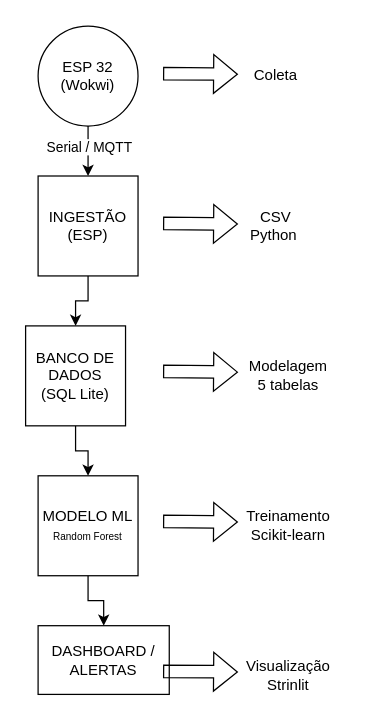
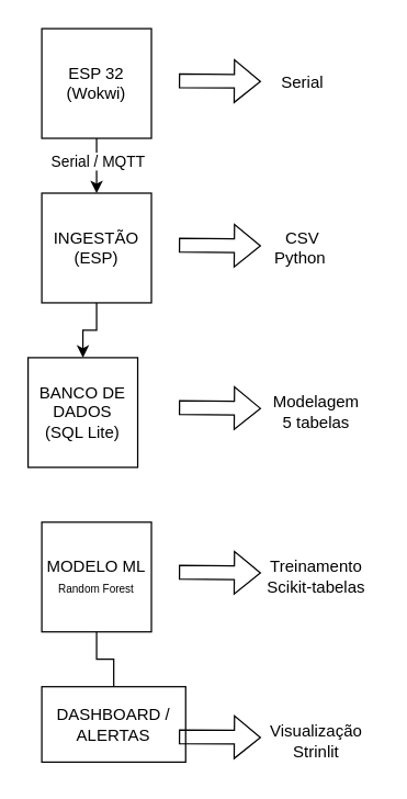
  <mxCell id="0" />
  <mxCell id="1" parent="0" />
  <mxCell id="2" value="" style="edgeStyle=orthogonalEdgeStyle;rounded=0;orthogonalLoop=1;jettySize=auto;html=1;" edge="1" parent="1" source="4" target="6"><mxGeometry relative="1" as="geometry" /></mxCell>
  <mxCell id="3" value="Serial / MQTT" style="edgeLabel;html=1;align=center;verticalAlign=middle;resizable=0;points=[];" vertex="1" connectable="0" parent="2"><mxGeometry x="-0.205" relative="1" as="geometry"><mxPoint as="offset" /></mxGeometry></mxCell>
- <mxCell id="4" value="ESP 32&lt;div&gt;(Wokwi)&lt;/div&gt;" style="ellipse;whiteSpace=wrap;html=1;aspect=fixed;" vertex="1" parent="1"><mxGeometry x="30" y="20" width="80" height="80" as="geometry" /></mxCell>
+ <mxCell id="4" value="ESP 32&lt;div&gt;(Wokwi)&lt;/div&gt;" style="whiteSpace=wrap;html=1;aspect=fixed;" vertex="1" parent="1"><mxGeometry x="30" y="20" width="80" height="80" as="geometry" /></mxCell>
  <mxCell id="5" value="" style="edgeStyle=orthogonalEdgeStyle;rounded=0;orthogonalLoop=1;jettySize=auto;html=1;" edge="1" parent="1" source="6" target="8"><mxGeometry relative="1" as="geometry" /></mxCell>
  <mxCell id="6" value="INGESTÃO&lt;div&gt;(ESP)&lt;/div&gt;" style="whiteSpace=wrap;html=1;aspect=fixed;" vertex="1" parent="1"><mxGeometry x="30" y="140" width="80" height="80" as="geometry" /></mxCell>
- <mxCell id="7" value="" style="edgeStyle=orthogonalEdgeStyle;rounded=0;orthogonalLoop=1;jettySize=auto;html=1;" edge="1" parent="1" source="8" target="14"><mxGeometry relative="1" as="geometry" /></mxCell>
  <mxCell id="8" value="BANCO DE DADOS&lt;div&gt;(SQL Lite)&lt;/div&gt;" style="whiteSpace=wrap;html=1;aspect=fixed;" vertex="1" parent="1"><mxGeometry x="20" y="260" width="80" height="80" as="geometry" /></mxCell>
  <mxCell id="9" value="" style="shape=flexArrow;endArrow=classic;html=1;rounded=0;" edge="1" parent="1"><mxGeometry width="50" height="50" relative="1" as="geometry"><mxPoint x="130" y="58" as="sourcePoint" /><mxPoint x="190" y="58.5" as="targetPoint" /></mxGeometry></mxCell>
- <mxCell id="10" value="Coleta" style="text;html=1;align=center;verticalAlign=middle;resizable=0;points=[];autosize=1;strokeColor=none;fillColor=none;" vertex="1" parent="1"><mxGeometry x="190" y="45" width="60" height="30" as="geometry" /></mxCell>
+ <mxCell id="10" value="Serial" style="text;html=1;align=center;verticalAlign=middle;resizable=0;points=[];autosize=1;strokeColor=none;fillColor=none;" vertex="1" parent="1"><mxGeometry x="190" y="45" width="60" height="30" as="geometry" /></mxCell>
  <mxCell id="11" value="" style="shape=flexArrow;endArrow=classic;html=1;rounded=0;" edge="1" parent="1"><mxGeometry width="50" height="50" relative="1" as="geometry"><mxPoint x="130" y="296.5" as="sourcePoint" /><mxPoint x="190" y="297" as="targetPoint" /></mxGeometry></mxCell>
  <mxCell id="12" value="Modelagem&lt;div&gt;5 tabelas&lt;/div&gt;" style="text;html=1;align=center;verticalAlign=middle;resizable=0;points=[];autosize=1;strokeColor=none;fillColor=none;" vertex="1" parent="1"><mxGeometry x="185" y="280" width="90" height="40" as="geometry" /></mxCell>
- <mxCell id="13" value="" style="edgeStyle=orthogonalEdgeStyle;rounded=0;orthogonalLoop=1;jettySize=auto;html=1;" edge="1" parent="1" source="14" target="17"><mxGeometry relative="1" as="geometry" /></mxCell>
+ <mxCell id="13" value="" style="edgeStyle=orthogonalEdgeStyle;rounded=0;orthogonalLoop=1;jettySize=auto;html=1;endArrow=none;" edge="1" parent="1" source="14" target="17"><mxGeometry relative="1" as="geometry" /></mxCell>
  <mxCell id="14" value="MODELO ML&lt;div&gt;&lt;font style=&quot;font-size: 8px;&quot;&gt;Random Forest&lt;/font&gt;&lt;/div&gt;" style="whiteSpace=wrap;html=1;aspect=fixed;" vertex="1" parent="1"><mxGeometry x="30" y="380" width="80" height="80" as="geometry" /></mxCell>
  <mxCell id="15" value="" style="shape=flexArrow;endArrow=classic;html=1;rounded=0;" edge="1" parent="1"><mxGeometry width="50" height="50" relative="1" as="geometry"><mxPoint x="130" y="416.5" as="sourcePoint" /><mxPoint x="190" y="417" as="targetPoint" /></mxGeometry></mxCell>
- <mxCell id="16" value="Treinamento&lt;div&gt;Scikit-learn&lt;/div&gt;" style="text;html=1;align=center;verticalAlign=middle;resizable=0;points=[];autosize=1;strokeColor=none;fillColor=none;" vertex="1" parent="1"><mxGeometry x="185" y="400" width="90" height="40" as="geometry" /></mxCell>
+ <mxCell id="16" value="Treinamento&lt;div&gt;Scikit-tabelas&lt;/div&gt;" style="text;html=1;align=center;verticalAlign=middle;resizable=0;points=[];autosize=1;strokeColor=none;fillColor=none;" vertex="1" parent="1"><mxGeometry x="185" y="400" width="90" height="40" as="geometry" /></mxCell>
  <mxCell id="17" value="DASHBOARD / ALERTAS" style="whiteSpace=wrap;html=1;aspect=fixed;" vertex="1" parent="1"><mxGeometry x="30" y="500" width="105" height="55" as="geometry" /></mxCell>
  <mxCell id="18" value="" style="shape=flexArrow;endArrow=classic;html=1;rounded=0;" edge="1" parent="1"><mxGeometry width="50" height="50" relative="1" as="geometry"><mxPoint x="130" y="536.5" as="sourcePoint" /><mxPoint x="190" y="537" as="targetPoint" /></mxGeometry></mxCell>
  <mxCell id="19" value="Visualização&lt;div&gt;Strinlit&lt;/div&gt;" style="text;html=1;align=center;verticalAlign=middle;resizable=0;points=[];autosize=1;strokeColor=none;fillColor=none;" vertex="1" parent="1"><mxGeometry x="185" y="520" width="90" height="40" as="geometry" /></mxCell>
  <mxCell id="20" value="" style="shape=flexArrow;endArrow=classic;html=1;rounded=0;" edge="1" parent="1"><mxGeometry width="50" height="50" relative="1" as="geometry"><mxPoint x="130" y="178" as="sourcePoint" /><mxPoint x="190" y="178.5" as="targetPoint" /></mxGeometry></mxCell>
  <mxCell id="21" value="&lt;span style=&quot;text-wrap-mode: wrap;&quot;&gt;CSV&lt;/span&gt;&lt;div&gt;&lt;span style=&quot;text-wrap-mode: wrap;&quot;&gt;Python&amp;nbsp;&lt;/span&gt;&lt;/div&gt;" style="text;html=1;align=center;verticalAlign=middle;resizable=0;points=[];autosize=1;strokeColor=none;fillColor=none;" vertex="1" parent="1"><mxGeometry x="190" y="160" width="60" height="40" as="geometry" /></mxCell>
